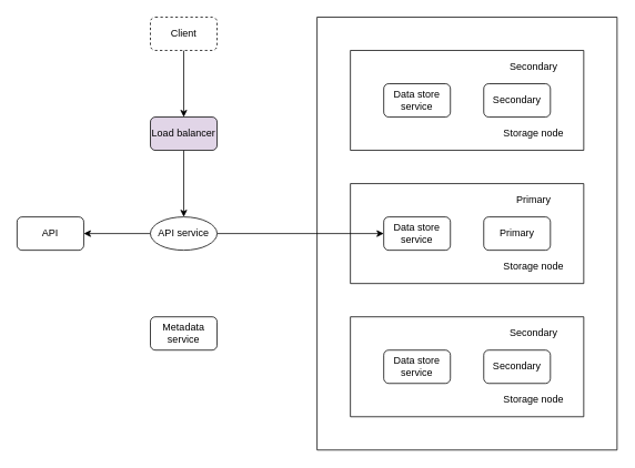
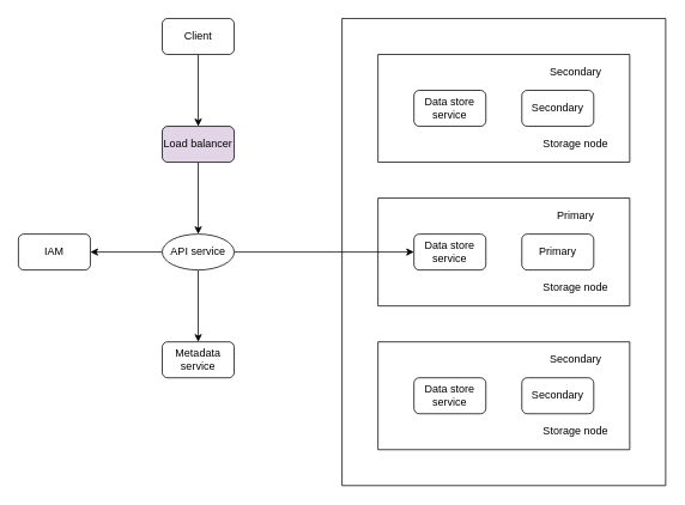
  <mxCell id="0" />
  <mxCell id="1" parent="0" />
  <mxCell id="2" value="" style="swimlane;startSize=0;" vertex="1" parent="1"><mxGeometry x="380" y="20" width="360" height="520" as="geometry" /></mxCell>
  <mxCell id="3" value="" style="swimlane;startSize=0;" vertex="1" parent="2"><mxGeometry x="40" y="360" width="280" height="120" as="geometry" /></mxCell>
  <mxCell id="4" value="Data store service" style="rounded=1;whiteSpace=wrap;html=1;" vertex="1" parent="3"><mxGeometry x="40" y="40" width="80" height="40" as="geometry" /></mxCell>
  <mxCell id="5" value="Secondary" style="rounded=1;whiteSpace=wrap;html=1;" vertex="1" parent="3"><mxGeometry x="160" y="40" width="80" height="40" as="geometry" /></mxCell>
  <mxCell id="6" value="Storage node" style="text;html=1;align=center;verticalAlign=middle;whiteSpace=wrap;rounded=0;" vertex="1" parent="3"><mxGeometry x="160" y="80" width="120" height="40" as="geometry" /></mxCell>
  <mxCell id="7" value="Secondary" style="text;html=1;align=center;verticalAlign=middle;whiteSpace=wrap;rounded=0;" vertex="1" parent="3"><mxGeometry x="160" width="120" height="40" as="geometry" /></mxCell>
  <mxCell id="8" value="" style="swimlane;startSize=0;" vertex="1" parent="2"><mxGeometry x="40" y="40" width="280" height="120" as="geometry" /></mxCell>
  <mxCell id="9" value="Data store service" style="rounded=1;whiteSpace=wrap;html=1;" vertex="1" parent="8"><mxGeometry x="40" y="40" width="80" height="40" as="geometry" /></mxCell>
  <mxCell id="10" value="Secondary" style="rounded=1;whiteSpace=wrap;html=1;" vertex="1" parent="8"><mxGeometry x="160" y="40" width="80" height="40" as="geometry" /></mxCell>
  <mxCell id="11" value="Secondary" style="text;html=1;align=center;verticalAlign=middle;whiteSpace=wrap;rounded=0;" vertex="1" parent="8"><mxGeometry x="160" width="120" height="40" as="geometry" /></mxCell>
  <mxCell id="12" value="Storage node" style="text;html=1;align=center;verticalAlign=middle;whiteSpace=wrap;rounded=0;" vertex="1" parent="8"><mxGeometry x="160" y="80" width="120" height="40" as="geometry" /></mxCell>
  <mxCell id="13" value="" style="swimlane;startSize=0;" vertex="1" parent="2"><mxGeometry x="40" y="200" width="280" height="120" as="geometry" /></mxCell>
  <mxCell id="14" value="Data store service" style="rounded=1;whiteSpace=wrap;html=1;" vertex="1" parent="13"><mxGeometry x="40" y="40" width="80" height="40" as="geometry" /></mxCell>
  <mxCell id="15" value="Primary" style="rounded=1;whiteSpace=wrap;html=1;" vertex="1" parent="13"><mxGeometry x="160" y="40" width="80" height="40" as="geometry" /></mxCell>
  <mxCell id="16" value="Storage node" style="text;html=1;align=center;verticalAlign=middle;whiteSpace=wrap;rounded=0;" vertex="1" parent="13"><mxGeometry x="160" y="80" width="120" height="40" as="geometry" /></mxCell>
  <mxCell id="17" value="Primary" style="text;html=1;align=center;verticalAlign=middle;whiteSpace=wrap;rounded=0;" vertex="1" parent="13"><mxGeometry x="160" width="120" height="40" as="geometry" /></mxCell>
  <mxCell id="18" style="edgeStyle=orthogonalEdgeStyle;rounded=0;orthogonalLoop=1;jettySize=auto;html=1;exitX=0;exitY=0.5;exitDx=0;exitDy=0;entryX=1;entryY=0.5;entryDx=0;entryDy=0;" edge="1" parent="1" source="21" target="22"><mxGeometry relative="1" as="geometry" /></mxCell>
+ <mxCell id="19" style="edgeStyle=orthogonalEdgeStyle;rounded=0;orthogonalLoop=1;jettySize=auto;html=1;exitX=0.5;exitY=1;exitDx=0;exitDy=0;entryX=0.5;entryY=0;entryDx=0;entryDy=0;" edge="1" parent="1" source="21" target="27"><mxGeometry relative="1" as="geometry" /></mxCell>
  <mxCell id="20" style="edgeStyle=orthogonalEdgeStyle;rounded=0;orthogonalLoop=1;jettySize=auto;html=1;exitX=1;exitY=0.5;exitDx=0;exitDy=0;entryX=0;entryY=0.5;entryDx=0;entryDy=0;" edge="1" parent="1" source="21" target="14"><mxGeometry relative="1" as="geometry" /></mxCell>
  <mxCell id="21" value="API service" style="ellipse;whiteSpace=wrap;html=1;" vertex="1" parent="1"><mxGeometry x="180" y="260" width="80" height="40" as="geometry" /></mxCell>
- <mxCell id="22" value="API" style="rounded=1;whiteSpace=wrap;html=1;" vertex="1" parent="1"><mxGeometry x="20" y="260" width="80" height="40" as="geometry" /></mxCell>
+ <mxCell id="22" value="IAM" style="rounded=1;whiteSpace=wrap;html=1;" vertex="1" parent="1"><mxGeometry x="20" y="260" width="80" height="40" as="geometry" /></mxCell>
  <mxCell id="23" style="edgeStyle=orthogonalEdgeStyle;rounded=0;orthogonalLoop=1;jettySize=auto;html=1;exitX=0.5;exitY=1;exitDx=0;exitDy=0;entryX=0.5;entryY=0;entryDx=0;entryDy=0;" edge="1" parent="1" source="24" target="21"><mxGeometry relative="1" as="geometry" /></mxCell>
  <mxCell id="24" value="Load balancer" style="rounded=1;whiteSpace=wrap;html=1;fillColor=#e1d5e7;" vertex="1" parent="1"><mxGeometry x="180" y="140" width="80" height="40" as="geometry" /></mxCell>
  <mxCell id="25" style="edgeStyle=orthogonalEdgeStyle;rounded=0;orthogonalLoop=1;jettySize=auto;html=1;exitX=0.5;exitY=1;exitDx=0;exitDy=0;entryX=0.5;entryY=0;entryDx=0;entryDy=0;" edge="1" parent="1" source="26" target="24"><mxGeometry relative="1" as="geometry" /></mxCell>
- <mxCell id="26" value="Client" style="rounded=1;whiteSpace=wrap;html=1;dashed=1;" vertex="1" parent="1"><mxGeometry x="180" y="20" width="80" height="40" as="geometry" /></mxCell>
+ <mxCell id="26" value="Client" style="rounded=1;whiteSpace=wrap;html=1;" vertex="1" parent="1"><mxGeometry x="180" y="20" width="80" height="40" as="geometry" /></mxCell>
  <mxCell id="27" value="Metadata service" style="rounded=1;whiteSpace=wrap;html=1;" vertex="1" parent="1"><mxGeometry x="180" y="380" width="80" height="40" as="geometry" /></mxCell>
